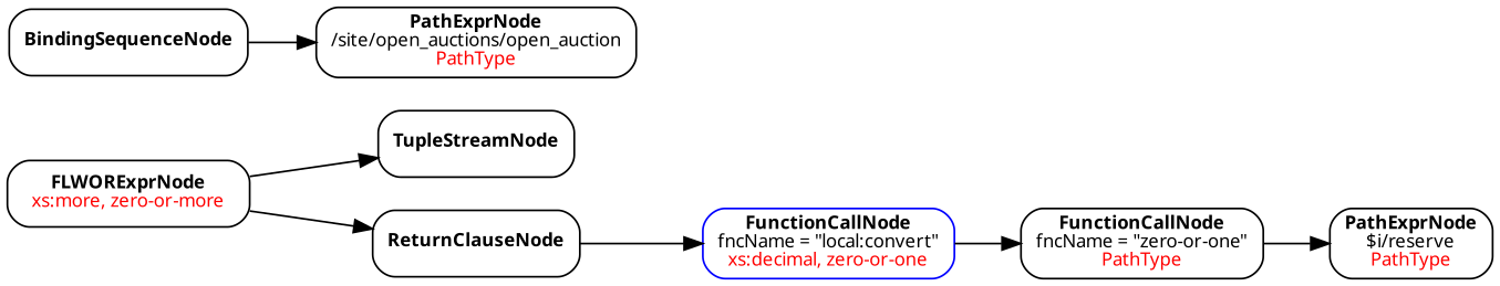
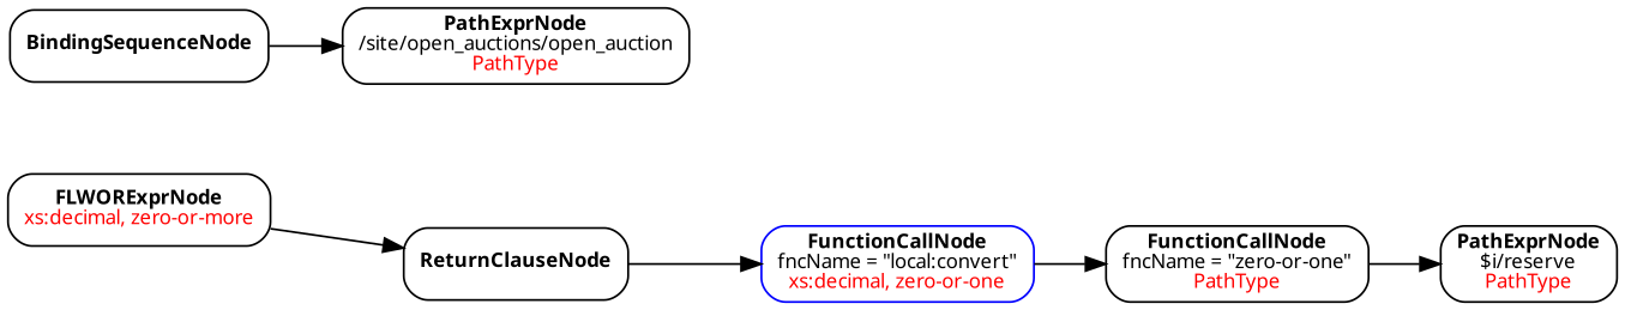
  digraph {
    rankdir=LR
    node [fontname="TeXGyrePagella-Regular" fontsize=10 shape=rectangle style=rounded]
    edge [fontname="TeXGyrePagella-Regular" fontsize=10]
-   n1 [label=<<b>FLWORExprNode</b><br/><font color="red">xs:more, zero-or-more</font>>]
-   n2 [label=<<b>TupleStreamNode</b>>]
+   n1 [label=<<b>FLWORExprNode</b><br/><font color="red">xs:decimal, zero-or-more</font>>]
    n3 [label=<<b>ReturnClauseNode</b>>]
    n4 [color=blue label=<<b>FunctionCallNode</b><br/>fncName = "local:convert"<br/><font color="red">xs:decimal, zero-or-one</font>>]
    n5 [label=<<b>FunctionCallNode</b><br/>fncName = "zero-or-one"<br/><font color="red">PathType</font>>]
    n6 [label=<<b>BindingSequenceNode</b>>]
    n7 [label=<<b>PathExprNode</b><br/>/site/open_auctions/open_auction<br/><font color="red">PathType</font>>]
    n8 [label=<<b>PathExprNode</b><br/>$i/reserve<br/><font color="red">PathType</font>>]
-   n1 -> n2
    n1 -> n3
    n3 -> n4
    n4 -> n5
    n5 -> n8
    n6 -> n7
  }
